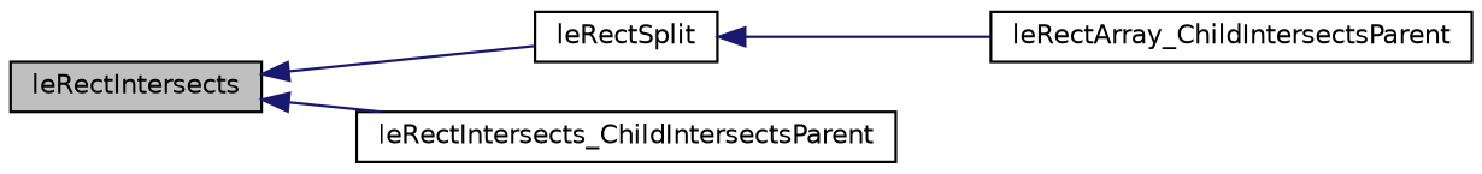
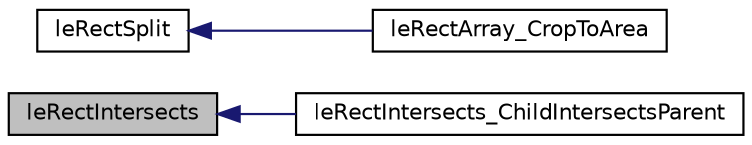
  digraph {
    rankdir=LR
    node [color=black fillcolor=white fontname=Helvetica fontsize=10 shape=record style=filled]
    edge [color=midnightblue dir=back fontname=Helvetica fontsize=10 labelfontname=Helvetica labelfontsize=10 style=solid]
    n1 [fillcolor=grey75 fontcolor=black height=0.2 label=leRectIntersects width=0.4]
    n2 [height=0.2 label=leRectSplit width=0.4]
    n3 [height=0.2 label=leRectIntersects_ChildIntersectsParent width=0.4]
-   n4 [height=0.2 label=leRectArray_ChildIntersectsParent width=0.4]
-   n1 -> n2
+   n4 [height=0.2 label=leRectArray_CropToArea width=0.4]
    n1 -> n3
    n2 -> n4
  }
